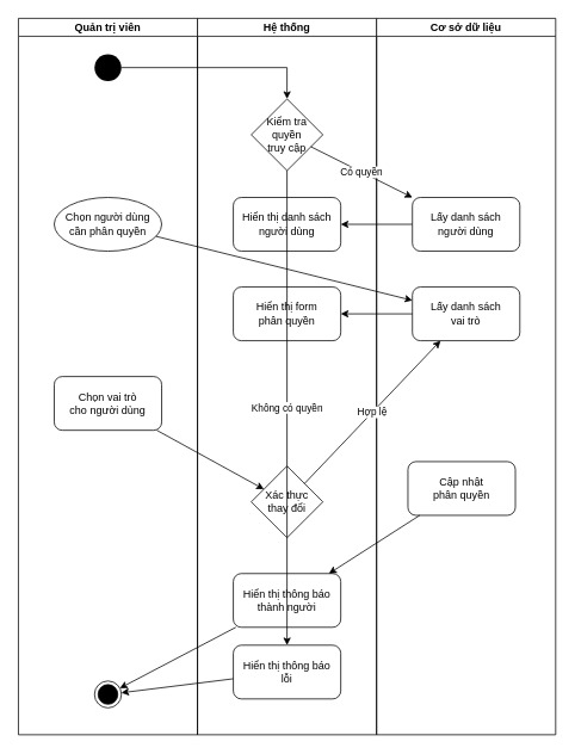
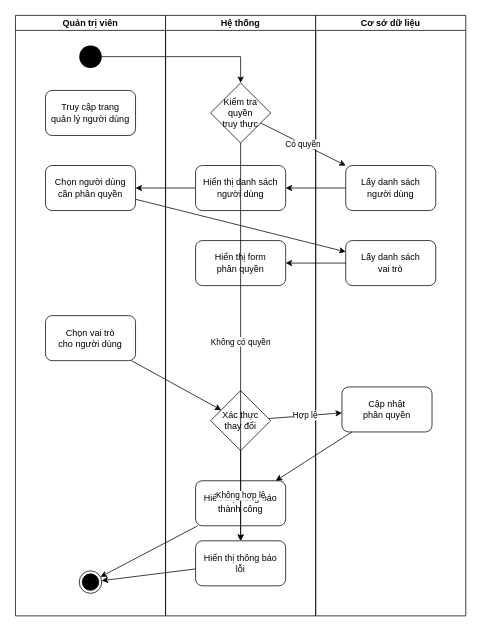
  <mxCell id="0" />
  <mxCell id="1" parent="0" />
  <mxCell id="2" value="Quản trị viên" style="swimlane;startSize=20;horizontal=1;" parent="1" vertex="1"><mxGeometry x="20" y="20" width="200" height="800" as="geometry" /></mxCell>
  <mxCell id="3" value="" style="ellipse;fillColor=#000000;strokeColor=none;" parent="2" vertex="1"><mxGeometry x="85" y="40" width="30" height="30" as="geometry" /></mxCell>
- <mxCell id="5" value="Chọn người dùng&#10;cần phân quyền" style="ellipse;whiteSpace=wrap;html=1;" parent="2" vertex="1"><mxGeometry x="40" y="200" width="120" height="60" as="geometry" /></mxCell>
+ <mxCell id="4" value="Truy cập trang&#10;quản lý người dùng" style="rounded=1;whiteSpace=wrap;html=1;" parent="2" vertex="1"><mxGeometry x="40" y="100" width="120" height="60" as="geometry" /></mxCell>
+ <mxCell id="5" value="Chọn người dùng&#10;cần phân quyền" style="rounded=1;whiteSpace=wrap;html=1;" parent="2" vertex="1"><mxGeometry x="40" y="200" width="120" height="60" as="geometry" /></mxCell>
  <mxCell id="6" value="Chọn vai trò&#10;cho người dùng" style="rounded=1;whiteSpace=wrap;html=1;" parent="2" vertex="1"><mxGeometry x="40" y="400" width="120" height="60" as="geometry" /></mxCell>
  <mxCell id="7" value="" style="ellipse;html=1;shape=endState;fillColor=#000000;strokeColor=#000000;" parent="2" vertex="1"><mxGeometry x="85" y="740" width="30" height="30" as="geometry" /></mxCell>
  <mxCell id="8" value="Hệ thống" style="swimlane;startSize=20;horizontal=1;" parent="1" vertex="1"><mxGeometry x="220" y="20" width="200" height="800" as="geometry" /></mxCell>
- <mxCell id="9" value="Kiểm tra quyền&#10;truy cập" style="rhombus;whiteSpace=wrap;html=1;" parent="8" vertex="1"><mxGeometry x="60" y="90" width="80" height="80" as="geometry" /></mxCell>
+ <mxCell id="9" value="Kiểm tra quyền&#10;truy thực" style="rhombus;whiteSpace=wrap;html=1;" parent="8" vertex="1"><mxGeometry x="60" y="90" width="80" height="80" as="geometry" /></mxCell>
  <mxCell id="10" value="Hiển thị danh sách&#10;người dùng" style="rounded=1;whiteSpace=wrap;html=1;" parent="8" vertex="1"><mxGeometry x="40" y="200" width="120" height="60" as="geometry" /></mxCell>
  <mxCell id="11" value="Hiển thị form&#10;phân quyền" style="rounded=1;whiteSpace=wrap;html=1;" parent="8" vertex="1"><mxGeometry x="40" y="300" width="120" height="60" as="geometry" /></mxCell>
  <mxCell id="12" value="Xác thực&#10;thay đổi" style="rhombus;whiteSpace=wrap;html=1;" parent="8" vertex="1"><mxGeometry x="60" y="500" width="80" height="80" as="geometry" /></mxCell>
- <mxCell id="13" value="Hiển thị thông báo&#10;thành người" style="rounded=1;whiteSpace=wrap;html=1;" parent="8" vertex="1"><mxGeometry x="40" y="620" width="120" height="60" as="geometry" /></mxCell>
+ <mxCell id="13" value="Hiển thị thông báo&#10;thành công" style="rounded=1;whiteSpace=wrap;html=1;" parent="8" vertex="1"><mxGeometry x="40" y="620" width="120" height="60" as="geometry" /></mxCell>
  <mxCell id="14" value="Hiển thị thông báo&#10;lỗi" style="rounded=1;whiteSpace=wrap;html=1;" parent="8" vertex="1"><mxGeometry x="40" y="700" width="120" height="60" as="geometry" /></mxCell>
  <mxCell id="15" value="Cơ sở dữ liệu" style="swimlane;startSize=20;horizontal=1;" parent="1" vertex="1"><mxGeometry x="420" y="20" width="200" height="800" as="geometry" /></mxCell>
  <mxCell id="16" value="Lấy danh sách&#10;người dùng" style="rounded=1;whiteSpace=wrap;html=1;" parent="15" vertex="1"><mxGeometry x="40" y="200" width="120" height="60" as="geometry" /></mxCell>
  <mxCell id="17" value="Lấy danh sách&#10;vai trò" style="rounded=1;whiteSpace=wrap;html=1;" parent="15" vertex="1"><mxGeometry x="40" y="300" width="120" height="60" as="geometry" /></mxCell>
  <mxCell id="18" value="Cập nhật&#10;phân quyền" style="rounded=1;whiteSpace=wrap;html=1;" parent="15" vertex="1"><mxGeometry x="35" y="495" width="120" height="60" as="geometry" /></mxCell>
  <mxCell id="19" value="" style="endArrow=classic;html=1;rounded=0;edgeStyle=orthogonalEdgeStyle;" parent="1" source="3" target="9" edge="1"><mxGeometry relative="1" as="geometry" /></mxCell>
  <mxCell id="20" value="Có quyền" style="endArrow=classic;html=1;" parent="1" source="9" target="16" edge="1"><mxGeometry relative="1" as="geometry" /></mxCell>
  <mxCell id="21" value="Không có quyền" style="endArrow=classic;html=1;" parent="1" source="9" target="14" edge="1"><mxGeometry relative="1" as="geometry" /></mxCell>
  <mxCell id="22" value="" style="endArrow=classic;html=1;" parent="1" source="16" target="10" edge="1"><mxGeometry relative="1" as="geometry" /></mxCell>
+ <mxCell id="23" value="" style="endArrow=classic;html=1;" parent="1" source="10" target="5" edge="1"><mxGeometry relative="1" as="geometry" /></mxCell>
  <mxCell id="24" value="" style="endArrow=classic;html=1;" parent="1" source="5" target="17" edge="1"><mxGeometry relative="1" as="geometry" /></mxCell>
  <mxCell id="25" value="" style="endArrow=classic;html=1;" parent="1" source="17" target="11" edge="1"><mxGeometry relative="1" as="geometry" /></mxCell>
  <mxCell id="26" value="" style="endArrow=classic;html=1;" parent="1" source="6" target="12" edge="1"><mxGeometry relative="1" as="geometry" /></mxCell>
- <mxCell id="27" value="Hợp lệ" style="endArrow=classic;html=1;" parent="1" source="12" target="17" edge="1"><mxGeometry relative="1" as="geometry" /></mxCell>
+ <mxCell id="27" value="Hợp lệ" style="endArrow=classic;html=1;" parent="1" source="12" target="18" edge="1"><mxGeometry relative="1" as="geometry" /></mxCell>
+ <mxCell id="28" value="Không hợp lệ" style="endArrow=classic;html=1;" parent="1" source="12" target="14" edge="1"><mxGeometry relative="1" as="geometry" /></mxCell>
  <mxCell id="29" value="" style="endArrow=classic;html=1;" parent="1" source="18" target="13" edge="1"><mxGeometry relative="1" as="geometry" /></mxCell>
  <mxCell id="30" value="" style="endArrow=classic;html=1;" parent="1" source="13" target="7" edge="1"><mxGeometry relative="1" as="geometry" /></mxCell>
  <mxCell id="31" value="" style="endArrow=classic;html=1;" parent="1" source="14" target="7" edge="1"><mxGeometry relative="1" as="geometry" /></mxCell>
